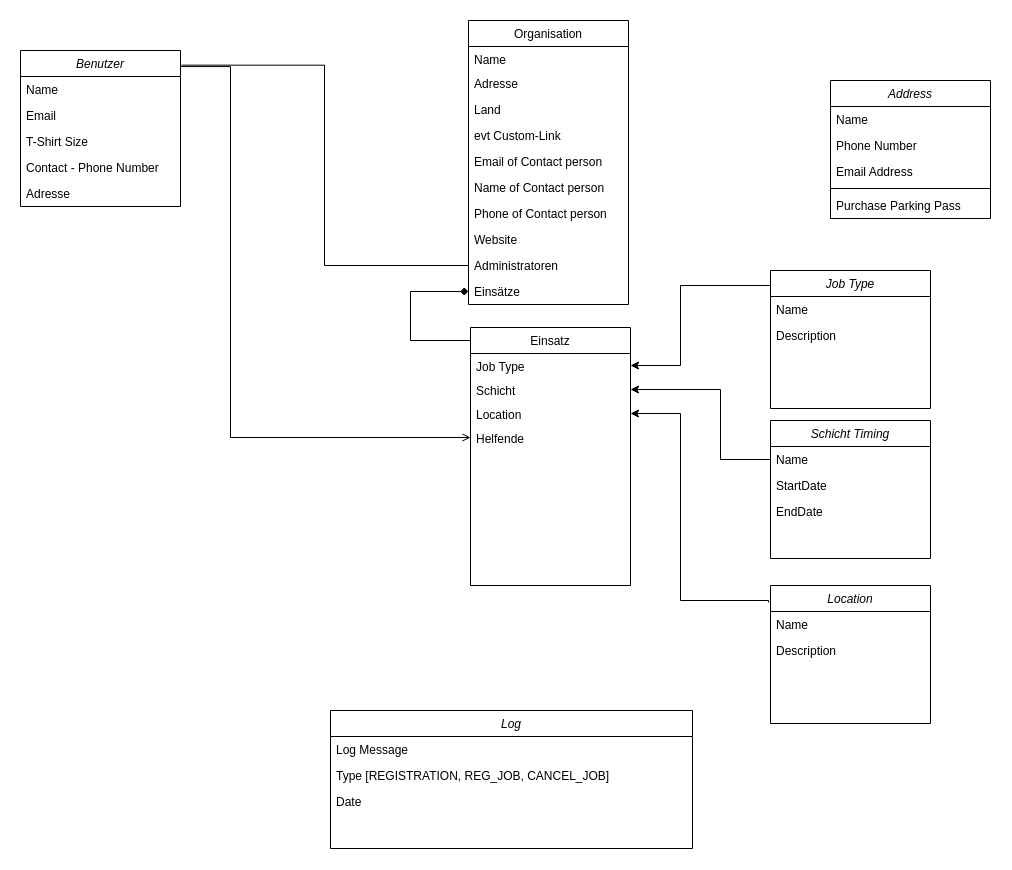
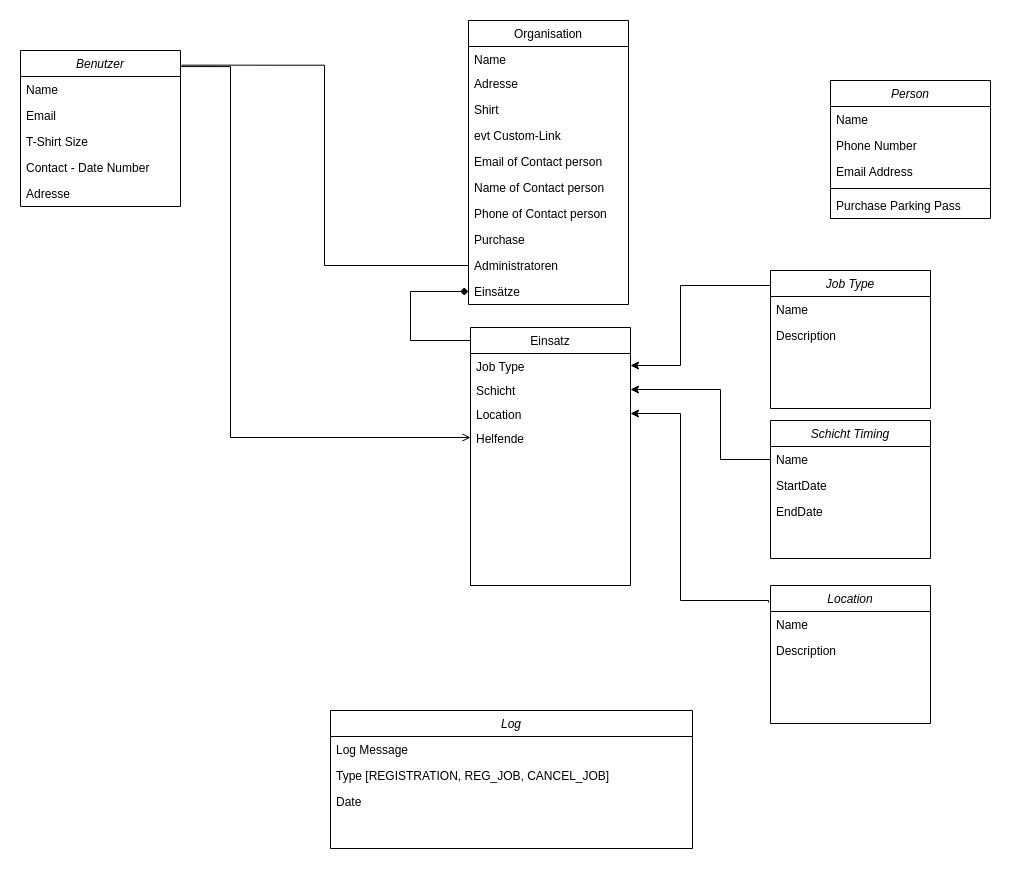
  <mxCell id="0" />
  <mxCell id="1" parent="0" />
  <mxCell id="2" style="edgeStyle=orthogonalEdgeStyle;rounded=0;orthogonalLoop=1;jettySize=auto;html=1;entryX=0;entryY=0.5;entryDx=0;entryDy=0;exitX=1;exitY=0.103;exitDx=0;exitDy=0;exitPerimeter=0;endArrow=open;" edge="1" parent="1" source="3" target="48"><mxGeometry relative="1" as="geometry"><Array as="points"><mxPoint x="230" y="66" /><mxPoint x="230" y="437" /></Array></mxGeometry></mxCell>
  <mxCell id="3" value="Benutzer" style="swimlane;fontStyle=2;align=center;verticalAlign=top;childLayout=stackLayout;horizontal=1;startSize=26;horizontalStack=0;resizeParent=1;resizeLast=0;collapsible=1;marginBottom=0;rounded=0;shadow=0;strokeWidth=1;" parent="1" vertex="1"><mxGeometry x="20" y="50" width="160" height="156" as="geometry"><mxRectangle x="230" y="140" width="160" height="26" as="alternateBounds" /></mxGeometry></mxCell>
  <mxCell id="4" value="Name" style="text;align=left;verticalAlign=top;spacingLeft=4;spacingRight=4;overflow=hidden;rotatable=0;points=[[0,0.5],[1,0.5]];portConstraint=eastwest;" parent="3" vertex="1"><mxGeometry y="26" width="160" height="26" as="geometry" /></mxCell>
  <mxCell id="5" value="Email" style="text;align=left;verticalAlign=top;spacingLeft=4;spacingRight=4;overflow=hidden;rotatable=0;points=[[0,0.5],[1,0.5]];portConstraint=eastwest;rounded=0;shadow=0;html=0;" parent="3" vertex="1"><mxGeometry y="52" width="160" height="26" as="geometry" /></mxCell>
  <mxCell id="6" value="T-Shirt Size" style="text;align=left;verticalAlign=top;spacingLeft=4;spacingRight=4;overflow=hidden;rotatable=0;points=[[0,0.5],[1,0.5]];portConstraint=eastwest;rounded=0;shadow=0;html=0;" parent="3" vertex="1"><mxGeometry y="78" width="160" height="26" as="geometry" /></mxCell>
- <mxCell id="7" value="Contact - Phone Number" style="text;align=left;verticalAlign=top;spacingLeft=4;spacingRight=4;overflow=hidden;rotatable=0;points=[[0,0.5],[1,0.5]];portConstraint=eastwest;" parent="3" vertex="1"><mxGeometry y="104" width="160" height="26" as="geometry" /></mxCell>
+ <mxCell id="7" value="Contact - Date Number" style="text;align=left;verticalAlign=top;spacingLeft=4;spacingRight=4;overflow=hidden;rotatable=0;points=[[0,0.5],[1,0.5]];portConstraint=eastwest;" parent="3" vertex="1"><mxGeometry y="104" width="160" height="26" as="geometry" /></mxCell>
  <mxCell id="8" value="Adresse" style="text;align=left;verticalAlign=top;spacingLeft=4;spacingRight=4;overflow=hidden;rotatable=0;points=[[0,0.5],[1,0.5]];portConstraint=eastwest;" vertex="1" parent="3"><mxGeometry y="130" width="160" height="26" as="geometry" /></mxCell>
  <mxCell id="9" value="Organisation" style="swimlane;fontStyle=0;align=center;verticalAlign=top;childLayout=stackLayout;horizontal=1;startSize=26;horizontalStack=0;resizeParent=1;resizeLast=0;collapsible=1;marginBottom=0;rounded=0;shadow=0;strokeWidth=1;" parent="1" vertex="1"><mxGeometry x="468" y="20" width="160" height="284" as="geometry"><mxRectangle x="550" y="140" width="160" height="26" as="alternateBounds" /></mxGeometry></mxCell>
  <mxCell id="10" value="Name    " style="text;align=left;verticalAlign=top;spacingLeft=4;spacingRight=4;overflow=hidden;rotatable=0;points=[[0,0.5],[1,0.5]];portConstraint=eastwest;" parent="9" vertex="1"><mxGeometry y="26" width="160" height="24" as="geometry" /></mxCell>
  <mxCell id="11" value="Adresse" style="text;align=left;verticalAlign=top;spacingLeft=4;spacingRight=4;overflow=hidden;rotatable=0;points=[[0,0.5],[1,0.5]];portConstraint=eastwest;rounded=0;shadow=0;html=0;" parent="9" vertex="1"><mxGeometry y="50" width="160" height="26" as="geometry" /></mxCell>
- <mxCell id="12" value="Land" style="text;align=left;verticalAlign=top;spacingLeft=4;spacingRight=4;overflow=hidden;rotatable=0;points=[[0,0.5],[1,0.5]];portConstraint=eastwest;rounded=0;shadow=0;html=0;" parent="9" vertex="1"><mxGeometry y="76" width="160" height="26" as="geometry" /></mxCell>
+ <mxCell id="12" value="Shirt" style="text;align=left;verticalAlign=top;spacingLeft=4;spacingRight=4;overflow=hidden;rotatable=0;points=[[0,0.5],[1,0.5]];portConstraint=eastwest;rounded=0;shadow=0;html=0;" parent="9" vertex="1"><mxGeometry y="76" width="160" height="26" as="geometry" /></mxCell>
  <mxCell id="13" value="evt Custom-Link" style="text;align=left;verticalAlign=top;spacingLeft=4;spacingRight=4;overflow=hidden;rotatable=0;points=[[0,0.5],[1,0.5]];portConstraint=eastwest;rounded=0;shadow=0;html=0;" vertex="1" parent="9"><mxGeometry y="102" width="160" height="26" as="geometry" /></mxCell>
  <mxCell id="14" value="Email of Contact person" style="text;align=left;verticalAlign=top;spacingLeft=4;spacingRight=4;overflow=hidden;rotatable=0;points=[[0,0.5],[1,0.5]];portConstraint=eastwest;rounded=0;shadow=0;html=0;" parent="9" vertex="1"><mxGeometry y="128" width="160" height="26" as="geometry" /></mxCell>
  <mxCell id="15" value="Name of Contact person" style="text;align=left;verticalAlign=top;spacingLeft=4;spacingRight=4;overflow=hidden;rotatable=0;points=[[0,0.5],[1,0.5]];portConstraint=eastwest;rounded=0;shadow=0;html=0;" vertex="1" parent="9"><mxGeometry y="154" width="160" height="26" as="geometry" /></mxCell>
  <mxCell id="16" value="Phone of Contact person" style="text;align=left;verticalAlign=top;spacingLeft=4;spacingRight=4;overflow=hidden;rotatable=0;points=[[0,0.5],[1,0.5]];portConstraint=eastwest;rounded=0;shadow=0;html=0;" vertex="1" parent="9"><mxGeometry y="180" width="160" height="26" as="geometry" /></mxCell>
- <mxCell id="17" value="Website" style="text;align=left;verticalAlign=top;spacingLeft=4;spacingRight=4;overflow=hidden;rotatable=0;points=[[0,0.5],[1,0.5]];portConstraint=eastwest;rounded=0;shadow=0;html=0;" vertex="1" parent="9"><mxGeometry y="206" width="160" height="26" as="geometry" /></mxCell>
+ <mxCell id="17" value="Purchase" style="text;align=left;verticalAlign=top;spacingLeft=4;spacingRight=4;overflow=hidden;rotatable=0;points=[[0,0.5],[1,0.5]];portConstraint=eastwest;rounded=0;shadow=0;html=0;" vertex="1" parent="9"><mxGeometry y="206" width="160" height="26" as="geometry" /></mxCell>
  <mxCell id="18" value="Administratoren" style="text;align=left;verticalAlign=top;spacingLeft=4;spacingRight=4;overflow=hidden;rotatable=0;points=[[0,0.5],[1,0.5]];portConstraint=eastwest;rounded=0;shadow=0;html=0;" vertex="1" parent="9"><mxGeometry y="232" width="160" height="26" as="geometry" /></mxCell>
  <mxCell id="19" value="Einsätze" style="text;align=left;verticalAlign=top;spacingLeft=4;spacingRight=4;overflow=hidden;rotatable=0;points=[[0,0.5],[1,0.5]];portConstraint=eastwest;rounded=0;shadow=0;html=0;" vertex="1" parent="9"><mxGeometry y="258" width="160" height="26" as="geometry" /></mxCell>
- <mxCell id="20" value="Address" style="swimlane;fontStyle=2;align=center;verticalAlign=top;childLayout=stackLayout;horizontal=1;startSize=26;horizontalStack=0;resizeParent=1;resizeLast=0;collapsible=1;marginBottom=0;rounded=0;shadow=0;strokeWidth=1;" vertex="1" parent="1"><mxGeometry x="830" y="80" width="160" height="138" as="geometry"><mxRectangle x="230" y="140" width="160" height="26" as="alternateBounds" /></mxGeometry></mxCell>
+ <mxCell id="20" value="Person" style="swimlane;fontStyle=2;align=center;verticalAlign=top;childLayout=stackLayout;horizontal=1;startSize=26;horizontalStack=0;resizeParent=1;resizeLast=0;collapsible=1;marginBottom=0;rounded=0;shadow=0;strokeWidth=1;" vertex="1" parent="1"><mxGeometry x="830" y="80" width="160" height="138" as="geometry"><mxRectangle x="230" y="140" width="160" height="26" as="alternateBounds" /></mxGeometry></mxCell>
  <mxCell id="21" value="Name" style="text;align=left;verticalAlign=top;spacingLeft=4;spacingRight=4;overflow=hidden;rotatable=0;points=[[0,0.5],[1,0.5]];portConstraint=eastwest;" vertex="1" parent="20"><mxGeometry y="26" width="160" height="26" as="geometry" /></mxCell>
  <mxCell id="22" value="Phone Number" style="text;align=left;verticalAlign=top;spacingLeft=4;spacingRight=4;overflow=hidden;rotatable=0;points=[[0,0.5],[1,0.5]];portConstraint=eastwest;rounded=0;shadow=0;html=0;" vertex="1" parent="20"><mxGeometry y="52" width="160" height="26" as="geometry" /></mxCell>
  <mxCell id="23" value="Email Address" style="text;align=left;verticalAlign=top;spacingLeft=4;spacingRight=4;overflow=hidden;rotatable=0;points=[[0,0.5],[1,0.5]];portConstraint=eastwest;rounded=0;shadow=0;html=0;" vertex="1" parent="20"><mxGeometry y="78" width="160" height="26" as="geometry" /></mxCell>
  <mxCell id="24" value="" style="line;html=1;strokeWidth=1;align=left;verticalAlign=middle;spacingTop=-1;spacingLeft=3;spacingRight=3;rotatable=0;labelPosition=right;points=[];portConstraint=eastwest;" vertex="1" parent="20"><mxGeometry y="104" width="160" height="8" as="geometry" /></mxCell>
  <mxCell id="25" value="Purchase Parking Pass" style="text;align=left;verticalAlign=top;spacingLeft=4;spacingRight=4;overflow=hidden;rotatable=0;points=[[0,0.5],[1,0.5]];portConstraint=eastwest;" vertex="1" parent="20"><mxGeometry y="112" width="160" height="26" as="geometry" /></mxCell>
  <mxCell id="26" style="edgeStyle=orthogonalEdgeStyle;rounded=0;orthogonalLoop=1;jettySize=auto;html=1;exitX=1.006;exitY=0.094;exitDx=0;exitDy=0;exitPerimeter=0;endArrow=none;" edge="1" parent="1" source="3" target="18"><mxGeometry relative="1" as="geometry" /></mxCell>
  <mxCell id="27" value="Log" style="swimlane;fontStyle=2;align=center;verticalAlign=top;childLayout=stackLayout;horizontal=1;startSize=26;horizontalStack=0;resizeParent=1;resizeLast=0;collapsible=1;marginBottom=0;rounded=0;shadow=0;strokeWidth=1;" vertex="1" parent="1"><mxGeometry x="330" y="710" width="362" height="138" as="geometry"><mxRectangle x="230" y="140" width="160" height="26" as="alternateBounds" /></mxGeometry></mxCell>
  <mxCell id="28" value="Log Message" style="text;align=left;verticalAlign=top;spacingLeft=4;spacingRight=4;overflow=hidden;rotatable=0;points=[[0,0.5],[1,0.5]];portConstraint=eastwest;" vertex="1" parent="27"><mxGeometry y="26" width="362" height="26" as="geometry" /></mxCell>
  <mxCell id="29" value="Type [REGISTRATION, REG_JOB, CANCEL_JOB]" style="text;align=left;verticalAlign=top;spacingLeft=4;spacingRight=4;overflow=hidden;rotatable=0;points=[[0,0.5],[1,0.5]];portConstraint=eastwest;rounded=0;shadow=0;html=0;" vertex="1" parent="27"><mxGeometry y="52" width="362" height="26" as="geometry" /></mxCell>
  <mxCell id="30" value="Date" style="text;align=left;verticalAlign=top;spacingLeft=4;spacingRight=4;overflow=hidden;rotatable=0;points=[[0,0.5],[1,0.5]];portConstraint=eastwest;rounded=0;shadow=0;html=0;" vertex="1" parent="27"><mxGeometry y="78" width="362" height="26" as="geometry" /></mxCell>
  <mxCell id="31" style="edgeStyle=orthogonalEdgeStyle;rounded=0;orthogonalLoop=1;jettySize=auto;html=1;entryX=1;entryY=0.5;entryDx=0;entryDy=0;exitX=0.981;exitY=0.109;exitDx=0;exitDy=0;exitPerimeter=0;" edge="1" parent="1" source="32" target="45"><mxGeometry relative="1" as="geometry"><Array as="points"><mxPoint x="680" y="285" /><mxPoint x="680" y="365" /></Array></mxGeometry></mxCell>
  <mxCell id="32" value="Job Type" style="swimlane;fontStyle=2;align=center;verticalAlign=top;childLayout=stackLayout;horizontal=1;startSize=26;horizontalStack=0;resizeParent=1;resizeLast=0;collapsible=1;marginBottom=0;rounded=0;shadow=0;strokeWidth=1;" vertex="1" parent="1"><mxGeometry x="770" y="270" width="160" height="138" as="geometry"><mxRectangle x="230" y="140" width="160" height="26" as="alternateBounds" /></mxGeometry></mxCell>
  <mxCell id="33" value="Name" style="text;align=left;verticalAlign=top;spacingLeft=4;spacingRight=4;overflow=hidden;rotatable=0;points=[[0,0.5],[1,0.5]];portConstraint=eastwest;" vertex="1" parent="32"><mxGeometry y="26" width="160" height="26" as="geometry" /></mxCell>
  <mxCell id="34" value="Description " style="text;align=left;verticalAlign=top;spacingLeft=4;spacingRight=4;overflow=hidden;rotatable=0;points=[[0,0.5],[1,0.5]];portConstraint=eastwest;" vertex="1" parent="32"><mxGeometry y="52" width="160" height="26" as="geometry" /></mxCell>
  <mxCell id="35" style="edgeStyle=orthogonalEdgeStyle;rounded=0;orthogonalLoop=1;jettySize=auto;html=1;entryX=1;entryY=0.5;entryDx=0;entryDy=0;exitX=-0.012;exitY=0.123;exitDx=0;exitDy=0;exitPerimeter=0;" edge="1" parent="1" source="36" target="47"><mxGeometry relative="1" as="geometry"><Array as="points"><mxPoint x="768" y="600" /><mxPoint x="680" y="600" /><mxPoint x="680" y="413" /></Array></mxGeometry></mxCell>
  <mxCell id="36" value="Location" style="swimlane;fontStyle=2;align=center;verticalAlign=top;childLayout=stackLayout;horizontal=1;startSize=26;horizontalStack=0;resizeParent=1;resizeLast=0;collapsible=1;marginBottom=0;rounded=0;shadow=0;strokeWidth=1;" vertex="1" parent="1"><mxGeometry x="770" y="585" width="160" height="138" as="geometry"><mxRectangle x="230" y="140" width="160" height="26" as="alternateBounds" /></mxGeometry></mxCell>
  <mxCell id="37" value="Name" style="text;align=left;verticalAlign=top;spacingLeft=4;spacingRight=4;overflow=hidden;rotatable=0;points=[[0,0.5],[1,0.5]];portConstraint=eastwest;" vertex="1" parent="36"><mxGeometry y="26" width="160" height="26" as="geometry" /></mxCell>
  <mxCell id="38" value="Description " style="text;align=left;verticalAlign=top;spacingLeft=4;spacingRight=4;overflow=hidden;rotatable=0;points=[[0,0.5],[1,0.5]];portConstraint=eastwest;" vertex="1" parent="36"><mxGeometry y="52" width="160" height="26" as="geometry" /></mxCell>
  <mxCell id="39" value="Schicht Timing" style="swimlane;fontStyle=2;align=center;verticalAlign=top;childLayout=stackLayout;horizontal=1;startSize=26;horizontalStack=0;resizeParent=1;resizeLast=0;collapsible=1;marginBottom=0;rounded=0;shadow=0;strokeWidth=1;" vertex="1" parent="1"><mxGeometry x="770" y="420" width="160" height="138" as="geometry"><mxRectangle x="230" y="140" width="160" height="26" as="alternateBounds" /></mxGeometry></mxCell>
  <mxCell id="40" value="Name" style="text;align=left;verticalAlign=top;spacingLeft=4;spacingRight=4;overflow=hidden;rotatable=0;points=[[0,0.5],[1,0.5]];portConstraint=eastwest;" vertex="1" parent="39"><mxGeometry y="26" width="160" height="26" as="geometry" /></mxCell>
  <mxCell id="41" value="StartDate" style="text;align=left;verticalAlign=top;spacingLeft=4;spacingRight=4;overflow=hidden;rotatable=0;points=[[0,0.5],[1,0.5]];portConstraint=eastwest;" vertex="1" parent="39"><mxGeometry y="52" width="160" height="26" as="geometry" /></mxCell>
  <mxCell id="42" value="EndDate" style="text;align=left;verticalAlign=top;spacingLeft=4;spacingRight=4;overflow=hidden;rotatable=0;points=[[0,0.5],[1,0.5]];portConstraint=eastwest;" vertex="1" parent="39"><mxGeometry y="78" width="160" height="26" as="geometry" /></mxCell>
  <mxCell id="43" style="edgeStyle=orthogonalEdgeStyle;rounded=0;orthogonalLoop=1;jettySize=auto;html=1;entryX=0;entryY=0.5;entryDx=0;entryDy=0;exitX=0;exitY=0.043;exitDx=0;exitDy=0;exitPerimeter=0;endArrow=diamond;" edge="1" parent="1" source="44" target="19"><mxGeometry relative="1" as="geometry"><Array as="points"><mxPoint x="470" y="340" /><mxPoint x="410" y="340" /><mxPoint x="410" y="291" /></Array></mxGeometry></mxCell>
  <mxCell id="44" value="Einsatz" style="swimlane;fontStyle=0;align=center;verticalAlign=top;childLayout=stackLayout;horizontal=1;startSize=26;horizontalStack=0;resizeParent=1;resizeLast=0;collapsible=1;marginBottom=0;rounded=0;shadow=0;strokeWidth=1;" vertex="1" parent="1"><mxGeometry x="470" y="327" width="160" height="258" as="geometry"><mxRectangle x="550" y="140" width="160" height="26" as="alternateBounds" /></mxGeometry></mxCell>
  <mxCell id="45" value="Job Type" style="text;align=left;verticalAlign=top;spacingLeft=4;spacingRight=4;overflow=hidden;rotatable=0;points=[[0,0.5],[1,0.5]];portConstraint=eastwest;" vertex="1" parent="44"><mxGeometry y="26" width="160" height="24" as="geometry" /></mxCell>
  <mxCell id="46" value="Schicht" style="text;align=left;verticalAlign=top;spacingLeft=4;spacingRight=4;overflow=hidden;rotatable=0;points=[[0,0.5],[1,0.5]];portConstraint=eastwest;" vertex="1" parent="44"><mxGeometry y="50" width="160" height="24" as="geometry" /></mxCell>
  <mxCell id="47" value="Location" style="text;align=left;verticalAlign=top;spacingLeft=4;spacingRight=4;overflow=hidden;rotatable=0;points=[[0,0.5],[1,0.5]];portConstraint=eastwest;" vertex="1" parent="44"><mxGeometry y="74" width="160" height="24" as="geometry" /></mxCell>
  <mxCell id="48" value="Helfende" style="text;align=left;verticalAlign=top;spacingLeft=4;spacingRight=4;overflow=hidden;rotatable=0;points=[[0,0.5],[1,0.5]];portConstraint=eastwest;" vertex="1" parent="44"><mxGeometry y="98" width="160" height="24" as="geometry" /></mxCell>
  <mxCell id="49" style="edgeStyle=orthogonalEdgeStyle;rounded=0;orthogonalLoop=1;jettySize=auto;html=1;entryX=1;entryY=0.5;entryDx=0;entryDy=0;" edge="1" parent="1" source="40" target="46"><mxGeometry relative="1" as="geometry"><Array as="points"><mxPoint x="720" y="459" /><mxPoint x="720" y="389" /></Array></mxGeometry></mxCell>
